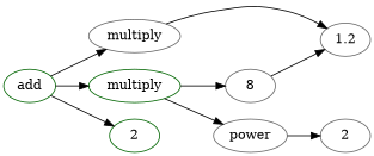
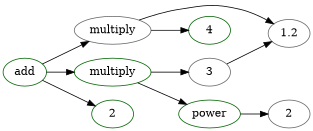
  digraph {
    fontname="DejaVu Serif"
    rankdir=LR
    node [color=darkgreen fontname="DejaVu Serif"]
    edge [fontname="DejaVu Serif"]
    n1 [label=add]
    n2 [label=multiply]
    n3 [color=gray40 label=multiply]
    n4 [label=2]
-   n5 [color=gray40 label=8]
-   n6 [color=gray40 label=power]
+   n5 [color=gray40 label=3]
+   n6 [label=power]
    n7 [color=gray40 label=1.2]
+   n8 [label=4]
    n9 [color=gray40 label=2]
    n1 -> n2
    n1 -> n3
    n1 -> n4
    n2 -> n5
    n2 -> n6
    n3 -> n7
+   n3 -> n8
    n5 -> n7
    n6 -> n9
  }
